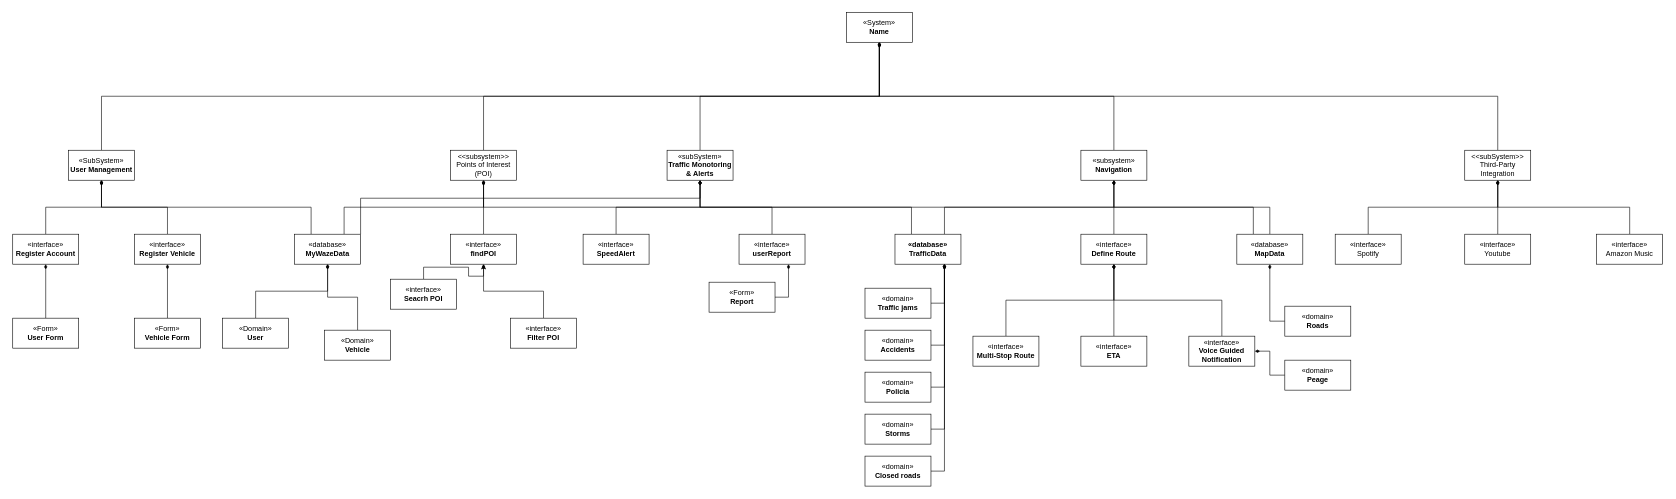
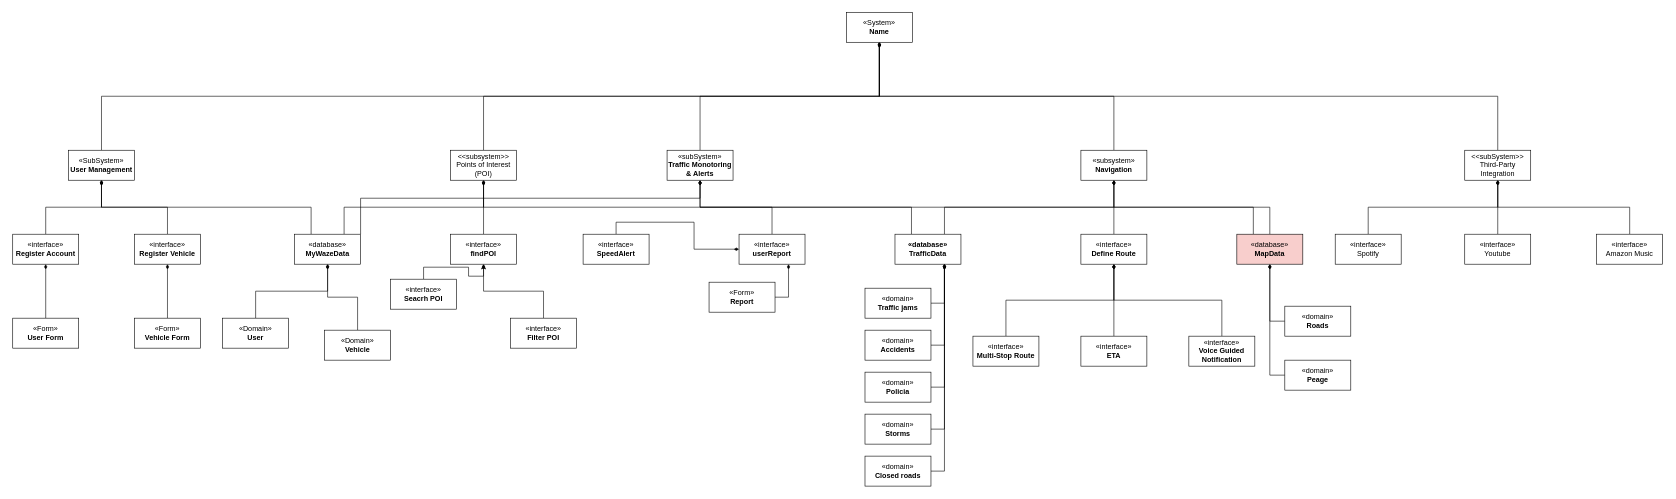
  <mxCell id="0" />
  <mxCell id="1" parent="0" />
  <mxCell id="2" value="«System»&lt;br&gt;&lt;b&gt;Name&lt;/b&gt;" style="html=1;whiteSpace=wrap;" parent="1" vertex="1"><mxGeometry x="1410" y="20" width="110" height="50" as="geometry" /></mxCell>
  <mxCell id="3" style="edgeStyle=orthogonalEdgeStyle;rounded=0;orthogonalLoop=1;jettySize=auto;html=1;exitX=0.5;exitY=0;exitDx=0;exitDy=0;entryX=0.5;entryY=1;entryDx=0;entryDy=0;endArrow=diamondThin;endFill=1;" parent="1" source="4" target="2" edge="1"><mxGeometry relative="1" as="geometry" /></mxCell>
  <mxCell id="4" value="«SubSystem»&lt;br&gt;&lt;b&gt;User Management&lt;/b&gt;" style="html=1;whiteSpace=wrap;" parent="1" vertex="1"><mxGeometry x="113" y="250" width="110" height="50" as="geometry" /></mxCell>
  <mxCell id="5" style="edgeStyle=orthogonalEdgeStyle;rounded=0;orthogonalLoop=1;jettySize=auto;html=1;exitX=0.5;exitY=0;exitDx=0;exitDy=0;entryX=0.5;entryY=1;entryDx=0;entryDy=0;endArrow=diamondThin;endFill=1;" parent="1" source="6" target="4" edge="1"><mxGeometry relative="1" as="geometry" /></mxCell>
  <mxCell id="6" value="«interface»&lt;br&gt;&lt;b&gt;Register Account&lt;/b&gt;" style="html=1;whiteSpace=wrap;" parent="1" vertex="1"><mxGeometry x="20" y="390" width="110" height="50" as="geometry" /></mxCell>
  <mxCell id="7" style="edgeStyle=orthogonalEdgeStyle;rounded=0;orthogonalLoop=1;jettySize=auto;html=1;exitX=0.5;exitY=0;exitDx=0;exitDy=0;entryX=0.5;entryY=1;entryDx=0;entryDy=0;endArrow=diamondThin;endFill=1;" parent="1" source="8" target="4" edge="1"><mxGeometry relative="1" as="geometry" /></mxCell>
  <mxCell id="8" value="«interface»&lt;br&gt;&lt;b&gt;Register Vehicle&lt;/b&gt;" style="html=1;whiteSpace=wrap;" parent="1" vertex="1"><mxGeometry x="223" y="390" width="110" height="50" as="geometry" /></mxCell>
  <mxCell id="9" style="edgeStyle=orthogonalEdgeStyle;rounded=0;orthogonalLoop=1;jettySize=auto;html=1;exitX=0.25;exitY=0;exitDx=0;exitDy=0;entryX=0.5;entryY=1;entryDx=0;entryDy=0;endArrow=diamondThin;endFill=1;" parent="1" source="12" target="4" edge="1"><mxGeometry relative="1" as="geometry" /></mxCell>
  <mxCell id="10" style="edgeStyle=orthogonalEdgeStyle;rounded=0;orthogonalLoop=1;jettySize=auto;html=1;exitX=0.75;exitY=0;exitDx=0;exitDy=0;entryX=0.5;entryY=1;entryDx=0;entryDy=0;endArrow=diamondThin;endFill=1;" parent="1" source="12" target="33" edge="1"><mxGeometry relative="1" as="geometry" /></mxCell>
  <mxCell id="11" style="edgeStyle=orthogonalEdgeStyle;rounded=0;orthogonalLoop=1;jettySize=auto;html=1;exitX=1;exitY=0;exitDx=0;exitDy=0;entryX=0.5;entryY=1;entryDx=0;entryDy=0;endArrow=diamondThin;endFill=1;" edge="1" parent="1" source="12" target="18"><mxGeometry relative="1" as="geometry"><Array as="points"><mxPoint x="600" y="330" /><mxPoint x="1166" y="330" /></Array></mxGeometry></mxCell>
  <mxCell id="12" value="«database»&lt;br&gt;&lt;b&gt;MyWazeData&lt;/b&gt;" style="html=1;whiteSpace=wrap;" parent="1" vertex="1"><mxGeometry x="490" y="390" width="110" height="50" as="geometry" /></mxCell>
- <mxCell id="13" style="edgeStyle=orthogonalEdgeStyle;rounded=0;orthogonalLoop=1;jettySize=auto;html=1;exitX=0.5;exitY=0;exitDx=0;exitDy=0;entryX=0.5;entryY=1;entryDx=0;entryDy=0;endArrow=diamondThin;endFill=1;" parent="1" source="14" target="18" edge="1"><mxGeometry relative="1" as="geometry" /></mxCell>
+ <mxCell id="13" style="edgeStyle=orthogonalEdgeStyle;rounded=0;orthogonalLoop=1;jettySize=auto;html=1;exitX=0.5;exitY=0;exitDx=0;exitDy=0;endArrow=diamondThin;endFill=1;" parent="1" source="14" target="16" edge="1"><mxGeometry relative="1" as="geometry" /></mxCell>
  <mxCell id="14" value="«interface»&lt;br&gt;&lt;b&gt;SpeedAlert&lt;/b&gt;" style="html=1;whiteSpace=wrap;" parent="1" vertex="1"><mxGeometry x="971" y="390" width="110" height="50" as="geometry" /></mxCell>
  <mxCell id="15" style="edgeStyle=orthogonalEdgeStyle;rounded=0;orthogonalLoop=1;jettySize=auto;html=1;exitX=0.5;exitY=0;exitDx=0;exitDy=0;entryX=0.5;entryY=1;entryDx=0;entryDy=0;endArrow=diamondThin;endFill=1;" parent="1" source="16" target="18" edge="1"><mxGeometry relative="1" as="geometry" /></mxCell>
  <mxCell id="16" value="«interface»&lt;br&gt;&lt;b&gt;userReport&lt;/b&gt;" style="html=1;whiteSpace=wrap;" parent="1" vertex="1"><mxGeometry x="1231" y="390" width="110" height="50" as="geometry" /></mxCell>
  <mxCell id="17" style="edgeStyle=orthogonalEdgeStyle;rounded=0;orthogonalLoop=1;jettySize=auto;html=1;exitX=0.5;exitY=0;exitDx=0;exitDy=0;entryX=0.5;entryY=1;entryDx=0;entryDy=0;endArrow=diamondThin;endFill=1;" parent="1" source="18" target="2" edge="1"><mxGeometry relative="1" as="geometry" /></mxCell>
  <mxCell id="18" value="«subSystem»&lt;br&gt;&lt;b&gt;Traffic Monotoring &amp;amp; Alerts&lt;/b&gt;" style="html=1;whiteSpace=wrap;" parent="1" vertex="1"><mxGeometry x="1111" y="250" width="110" height="50" as="geometry" /></mxCell>
  <mxCell id="19" style="edgeStyle=orthogonalEdgeStyle;rounded=0;orthogonalLoop=1;jettySize=auto;html=1;exitX=0.25;exitY=0;exitDx=0;exitDy=0;entryX=0.5;entryY=1;entryDx=0;entryDy=0;endArrow=diamondThin;endFill=1;" parent="1" source="21" target="18" edge="1"><mxGeometry relative="1" as="geometry" /></mxCell>
  <mxCell id="20" style="edgeStyle=orthogonalEdgeStyle;rounded=0;orthogonalLoop=1;jettySize=auto;html=1;exitX=0.75;exitY=0;exitDx=0;exitDy=0;entryX=0.5;entryY=1;entryDx=0;entryDy=0;endArrow=diamondThin;endFill=1;" parent="1" source="21" target="23" edge="1"><mxGeometry relative="1" as="geometry" /></mxCell>
  <mxCell id="21" value="«database»&lt;br&gt;&lt;span&gt;TrafficData&lt;/span&gt;" style="html=1;whiteSpace=wrap;fontStyle=1" parent="1" vertex="1"><mxGeometry x="1491" y="390" width="110" height="50" as="geometry" /></mxCell>
  <mxCell id="22" style="edgeStyle=orthogonalEdgeStyle;rounded=0;orthogonalLoop=1;jettySize=auto;html=1;exitX=0.5;exitY=0;exitDx=0;exitDy=0;entryX=0.5;entryY=1;entryDx=0;entryDy=0;endArrow=diamondThin;endFill=1;" parent="1" source="23" target="2" edge="1"><mxGeometry relative="1" as="geometry" /></mxCell>
  <mxCell id="23" value="«subsystem»&lt;br&gt;&lt;b&gt;Navigation&lt;/b&gt;" style="html=1;whiteSpace=wrap;" parent="1" vertex="1"><mxGeometry x="1801" y="250" width="110" height="50" as="geometry" /></mxCell>
  <mxCell id="24" style="edgeStyle=orthogonalEdgeStyle;rounded=0;orthogonalLoop=1;jettySize=auto;html=1;exitX=0.5;exitY=0;exitDx=0;exitDy=0;entryX=0.5;entryY=1;entryDx=0;entryDy=0;endArrow=diamondThin;endFill=1;" parent="1" source="25" target="23" edge="1"><mxGeometry relative="1" as="geometry" /></mxCell>
  <mxCell id="25" value="«interface»&lt;br&gt;&lt;b&gt;Define Route&lt;/b&gt;" style="html=1;whiteSpace=wrap;" parent="1" vertex="1"><mxGeometry x="1801" y="390" width="110" height="50" as="geometry" /></mxCell>
  <mxCell id="26" style="edgeStyle=orthogonalEdgeStyle;rounded=0;orthogonalLoop=1;jettySize=auto;html=1;exitX=0.5;exitY=0;exitDx=0;exitDy=0;entryX=0.5;entryY=1;entryDx=0;entryDy=0;endArrow=diamondThin;endFill=1;" parent="1" source="27" target="25" edge="1"><mxGeometry relative="1" as="geometry" /></mxCell>
  <mxCell id="27" value="«interface»&lt;br&gt;&lt;b&gt;Multi-Stop Route&lt;/b&gt;" style="html=1;whiteSpace=wrap;" parent="1" vertex="1"><mxGeometry x="1621" y="560" width="110" height="50" as="geometry" /></mxCell>
  <mxCell id="28" style="edgeStyle=orthogonalEdgeStyle;rounded=0;orthogonalLoop=1;jettySize=auto;html=1;exitX=0.5;exitY=0;exitDx=0;exitDy=0;entryX=0.5;entryY=1;entryDx=0;entryDy=0;endArrow=diamondThin;endFill=1;" parent="1" source="29" target="25" edge="1"><mxGeometry relative="1" as="geometry" /></mxCell>
  <mxCell id="29" value="«interface»&lt;br&gt;&lt;b&gt;ETA&lt;/b&gt;" style="html=1;whiteSpace=wrap;" parent="1" vertex="1"><mxGeometry x="1801" y="560" width="110" height="50" as="geometry" /></mxCell>
  <mxCell id="30" style="edgeStyle=orthogonalEdgeStyle;rounded=0;orthogonalLoop=1;jettySize=auto;html=1;exitX=0.5;exitY=0;exitDx=0;exitDy=0;entryX=0.5;entryY=1;entryDx=0;entryDy=0;endArrow=diamondThin;endFill=1;" parent="1" source="31" target="25" edge="1"><mxGeometry relative="1" as="geometry" /></mxCell>
  <mxCell id="31" value="«interface»&lt;br&gt;&lt;b&gt;Voice Guided Notification&lt;/b&gt;" style="html=1;whiteSpace=wrap;" parent="1" vertex="1"><mxGeometry x="1981" y="560" width="110" height="50" as="geometry" /></mxCell>
  <mxCell id="32" style="edgeStyle=orthogonalEdgeStyle;rounded=0;orthogonalLoop=1;jettySize=auto;html=1;exitX=0.5;exitY=0;exitDx=0;exitDy=0;entryX=0.5;entryY=1;entryDx=0;entryDy=0;endArrow=diamondThin;endFill=1;" parent="1" source="33" target="2" edge="1"><mxGeometry relative="1" as="geometry" /></mxCell>
  <mxCell id="33" value="&lt;div&gt;&amp;lt;&amp;lt;subsystem&amp;gt;&amp;gt;&lt;/div&gt;Points of Interest (POI)" style="html=1;whiteSpace=wrap;" parent="1" vertex="1"><mxGeometry x="750" y="250" width="110" height="50" as="geometry" /></mxCell>
  <mxCell id="34" style="edgeStyle=orthogonalEdgeStyle;rounded=0;orthogonalLoop=1;jettySize=auto;html=1;exitX=0.5;exitY=0;exitDx=0;exitDy=0;entryX=0.5;entryY=1;entryDx=0;entryDy=0;endArrow=diamondThin;endFill=1;" parent="1" source="35" target="33" edge="1"><mxGeometry relative="1" as="geometry" /></mxCell>
  <mxCell id="35" value="«interface»&lt;br&gt;&lt;b&gt;findPOI&lt;/b&gt;" style="html=1;whiteSpace=wrap;" parent="1" vertex="1"><mxGeometry x="750" y="390" width="110" height="50" as="geometry" /></mxCell>
  <mxCell id="36" style="edgeStyle=orthogonalEdgeStyle;rounded=0;orthogonalLoop=1;jettySize=auto;html=1;exitX=0.5;exitY=0;exitDx=0;exitDy=0;entryX=0.5;entryY=1;entryDx=0;entryDy=0;endArrow=diamondThin;endFill=1;" parent="1" source="37" target="2" edge="1"><mxGeometry relative="1" as="geometry" /></mxCell>
  <mxCell id="37" value="&lt;div&gt;&amp;lt;&amp;lt;subSystem&amp;gt;&amp;gt;&lt;/div&gt;Third-Party Integration" style="html=1;whiteSpace=wrap;" parent="1" vertex="1"><mxGeometry x="2441" y="250" width="110" height="50" as="geometry" /></mxCell>
  <mxCell id="38" style="edgeStyle=orthogonalEdgeStyle;rounded=0;orthogonalLoop=1;jettySize=auto;html=1;exitX=0.5;exitY=0;exitDx=0;exitDy=0;entryX=0.5;entryY=1;entryDx=0;entryDy=0;endArrow=diamondThin;endFill=1;" parent="1" source="39" target="37" edge="1"><mxGeometry relative="1" as="geometry" /></mxCell>
  <mxCell id="39" value="«interface»&lt;br&gt;Spotify" style="html=1;whiteSpace=wrap;" parent="1" vertex="1"><mxGeometry x="2225" y="390" width="110" height="50" as="geometry" /></mxCell>
  <mxCell id="40" style="edgeStyle=orthogonalEdgeStyle;rounded=0;orthogonalLoop=1;jettySize=auto;html=1;exitX=0.5;exitY=0;exitDx=0;exitDy=0;entryX=0.5;entryY=1;entryDx=0;entryDy=0;endArrow=diamondThin;endFill=1;" parent="1" source="41" target="37" edge="1"><mxGeometry relative="1" as="geometry" /></mxCell>
  <mxCell id="41" value="«interface»&lt;br&gt;Youtube" style="html=1;whiteSpace=wrap;" parent="1" vertex="1"><mxGeometry x="2441" y="390" width="110" height="50" as="geometry" /></mxCell>
  <mxCell id="42" style="edgeStyle=orthogonalEdgeStyle;rounded=0;orthogonalLoop=1;jettySize=auto;html=1;exitX=0.5;exitY=0;exitDx=0;exitDy=0;entryX=0.5;entryY=1;entryDx=0;entryDy=0;endArrow=diamondThin;endFill=1;" parent="1" source="43" target="37" edge="1"><mxGeometry relative="1" as="geometry" /></mxCell>
  <mxCell id="43" value="«interface»&lt;br&gt;Amazon Music" style="html=1;whiteSpace=wrap;" parent="1" vertex="1"><mxGeometry x="2661" y="390" width="110" height="50" as="geometry" /></mxCell>
  <mxCell id="44" style="edgeStyle=orthogonalEdgeStyle;rounded=0;orthogonalLoop=1;jettySize=auto;html=1;exitX=0.5;exitY=0;exitDx=0;exitDy=0;entryX=0.5;entryY=1;entryDx=0;entryDy=0;endArrow=diamondThin;endFill=1;" parent="1" source="46" target="23" edge="1"><mxGeometry relative="1" as="geometry" /></mxCell>
  <mxCell id="45" style="edgeStyle=orthogonalEdgeStyle;rounded=0;orthogonalLoop=1;jettySize=auto;html=1;exitX=0.25;exitY=0;exitDx=0;exitDy=0;entryX=0.5;entryY=1;entryDx=0;entryDy=0;endArrow=diamondThin;endFill=1;" edge="1" parent="1" source="46" target="33"><mxGeometry relative="1" as="geometry" /></mxCell>
- <mxCell id="46" value="«database»&lt;br&gt;&lt;b&gt;MapData&lt;/b&gt;" style="html=1;whiteSpace=wrap;" parent="1" vertex="1"><mxGeometry x="2061" y="390" width="110" height="50" as="geometry" /></mxCell>
+ <mxCell id="46" value="«database»&lt;br&gt;&lt;b&gt;MapData&lt;/b&gt;" style="html=1;whiteSpace=wrap;fillColor=#f8cecc;" parent="1" vertex="1"><mxGeometry x="2061" y="390" width="110" height="50" as="geometry" /></mxCell>
  <mxCell id="47" style="edgeStyle=orthogonalEdgeStyle;rounded=0;orthogonalLoop=1;jettySize=auto;html=1;exitX=0.5;exitY=0;exitDx=0;exitDy=0;entryX=0.5;entryY=1;entryDx=0;entryDy=0;endArrow=diamondThin;endFill=1;" parent="1" source="48" target="12" edge="1"><mxGeometry relative="1" as="geometry" /></mxCell>
  <mxCell id="48" value="«Domain»&lt;br&gt;&lt;b&gt;User&lt;/b&gt;" style="html=1;whiteSpace=wrap;" parent="1" vertex="1"><mxGeometry x="370" y="530" width="110" height="50" as="geometry" /></mxCell>
  <mxCell id="49" style="edgeStyle=orthogonalEdgeStyle;rounded=0;orthogonalLoop=1;jettySize=auto;html=1;exitX=0.5;exitY=0;exitDx=0;exitDy=0;entryX=0.5;entryY=1;entryDx=0;entryDy=0;endArrow=diamondThin;endFill=1;" parent="1" source="50" target="12" edge="1"><mxGeometry relative="1" as="geometry" /></mxCell>
  <mxCell id="50" value="«Domain»&lt;br&gt;&lt;b&gt;Vehicle&lt;/b&gt;" style="html=1;whiteSpace=wrap;" parent="1" vertex="1"><mxGeometry x="540" y="550" width="110" height="50" as="geometry" /></mxCell>
  <mxCell id="51" style="edgeStyle=orthogonalEdgeStyle;rounded=0;orthogonalLoop=1;jettySize=auto;html=1;exitX=0;exitY=0.5;exitDx=0;exitDy=0;entryX=0.5;entryY=1;entryDx=0;entryDy=0;endArrow=diamondThin;endFill=1;" parent="1" source="52" target="46" edge="1"><mxGeometry relative="1" as="geometry" /></mxCell>
  <mxCell id="52" value="«domain»&lt;br&gt;&lt;b&gt;Roads&lt;/b&gt;" style="html=1;whiteSpace=wrap;" parent="1" vertex="1"><mxGeometry x="2141" y="510" width="110" height="50" as="geometry" /></mxCell>
- <mxCell id="53" style="edgeStyle=orthogonalEdgeStyle;rounded=0;orthogonalLoop=1;jettySize=auto;html=1;exitX=0;exitY=0.5;exitDx=0;exitDy=0;endArrow=diamondThin;endFill=1;" parent="1" source="54" target="31" edge="1"><mxGeometry relative="1" as="geometry" /></mxCell>
+ <mxCell id="53" style="edgeStyle=orthogonalEdgeStyle;rounded=0;orthogonalLoop=1;jettySize=auto;html=1;exitX=0;exitY=0.5;exitDx=0;exitDy=0;entryX=0.5;entryY=1;entryDx=0;entryDy=0;endArrow=diamondThin;endFill=1;" parent="1" source="54" target="46" edge="1"><mxGeometry relative="1" as="geometry" /></mxCell>
  <mxCell id="54" value="«domain»&lt;br&gt;&lt;b&gt;Peage&lt;/b&gt;" style="html=1;whiteSpace=wrap;" parent="1" vertex="1"><mxGeometry x="2141" y="600" width="110" height="50" as="geometry" /></mxCell>
  <mxCell id="55" style="edgeStyle=orthogonalEdgeStyle;rounded=0;orthogonalLoop=1;jettySize=auto;html=1;exitX=1;exitY=0.5;exitDx=0;exitDy=0;entryX=0.75;entryY=1;entryDx=0;entryDy=0;endArrow=diamondThin;endFill=1;" parent="1" source="56" target="21" edge="1"><mxGeometry relative="1" as="geometry" /></mxCell>
  <mxCell id="56" value="«domain»&lt;br&gt;&lt;b&gt;Traffic jams&lt;/b&gt;" style="html=1;whiteSpace=wrap;" parent="1" vertex="1"><mxGeometry x="1441" y="480" width="110" height="50" as="geometry" /></mxCell>
  <mxCell id="57" style="edgeStyle=orthogonalEdgeStyle;rounded=0;orthogonalLoop=1;jettySize=auto;html=1;exitX=1;exitY=0.5;exitDx=0;exitDy=0;entryX=0.75;entryY=1;entryDx=0;entryDy=0;endArrow=diamondThin;endFill=1;" parent="1" source="58" target="21" edge="1"><mxGeometry relative="1" as="geometry" /></mxCell>
  <mxCell id="58" value="«domain»&lt;br&gt;&lt;b&gt;Accidents&lt;/b&gt;" style="html=1;whiteSpace=wrap;" parent="1" vertex="1"><mxGeometry x="1441" y="550" width="110" height="50" as="geometry" /></mxCell>
  <mxCell id="59" style="edgeStyle=orthogonalEdgeStyle;rounded=0;orthogonalLoop=1;jettySize=auto;html=1;exitX=1;exitY=0.5;exitDx=0;exitDy=0;entryX=0.75;entryY=1;entryDx=0;entryDy=0;endArrow=diamondThin;endFill=1;" parent="1" source="60" target="21" edge="1"><mxGeometry relative="1" as="geometry" /></mxCell>
  <mxCell id="60" value="«domain»&lt;br&gt;&lt;b&gt;Policia&lt;/b&gt;" style="html=1;whiteSpace=wrap;" parent="1" vertex="1"><mxGeometry x="1441" y="620" width="110" height="50" as="geometry" /></mxCell>
  <mxCell id="61" style="edgeStyle=orthogonalEdgeStyle;rounded=0;orthogonalLoop=1;jettySize=auto;html=1;exitX=1;exitY=0.5;exitDx=0;exitDy=0;entryX=0.75;entryY=1;entryDx=0;entryDy=0;endArrow=diamondThin;endFill=1;" parent="1" source="62" target="21" edge="1"><mxGeometry relative="1" as="geometry" /></mxCell>
  <mxCell id="62" value="«domain»&lt;br&gt;&lt;b&gt;Closed roads&lt;/b&gt;" style="html=1;whiteSpace=wrap;" parent="1" vertex="1"><mxGeometry x="1441" y="760" width="110" height="50" as="geometry" /></mxCell>
  <mxCell id="63" style="edgeStyle=orthogonalEdgeStyle;rounded=0;orthogonalLoop=1;jettySize=auto;html=1;exitX=1;exitY=0.5;exitDx=0;exitDy=0;entryX=0.75;entryY=1;entryDx=0;entryDy=0;endArrow=diamondThin;endFill=1;" parent="1" source="64" target="21" edge="1"><mxGeometry relative="1" as="geometry" /></mxCell>
  <mxCell id="64" value="«domain»&lt;br&gt;&lt;b&gt;Storms&lt;/b&gt;" style="html=1;whiteSpace=wrap;" parent="1" vertex="1"><mxGeometry x="1441" y="690" width="110" height="50" as="geometry" /></mxCell>
  <mxCell id="65" style="edgeStyle=orthogonalEdgeStyle;rounded=0;orthogonalLoop=1;jettySize=auto;html=1;exitX=1;exitY=0.5;exitDx=0;exitDy=0;entryX=0.75;entryY=1;entryDx=0;entryDy=0;endArrow=diamondThin;endFill=1;" parent="1" source="66" target="16" edge="1"><mxGeometry relative="1" as="geometry" /></mxCell>
  <mxCell id="66" value="«Form»&lt;br&gt;&lt;b&gt;Report&lt;/b&gt;" style="html=1;whiteSpace=wrap;" parent="1" vertex="1"><mxGeometry x="1181" y="470" width="110" height="50" as="geometry" /></mxCell>
  <mxCell id="67" style="edgeStyle=orthogonalEdgeStyle;rounded=0;orthogonalLoop=1;jettySize=auto;html=1;exitX=0.5;exitY=0;exitDx=0;exitDy=0;entryX=0.5;entryY=1;entryDx=0;entryDy=0;endArrow=diamondThin;endFill=1;" parent="1" source="68" target="35" edge="1"><mxGeometry relative="1" as="geometry" /></mxCell>
  <mxCell id="68" value="«interface»&lt;br&gt;&lt;b&gt;Seacrh POI&lt;/b&gt;" style="html=1;whiteSpace=wrap;" parent="1" vertex="1"><mxGeometry x="650" y="465" width="110" height="50" as="geometry" /></mxCell>
  <mxCell id="69" style="edgeStyle=orthogonalEdgeStyle;rounded=0;orthogonalLoop=1;jettySize=auto;html=1;exitX=0.5;exitY=0;exitDx=0;exitDy=0;entryX=0.5;entryY=1;entryDx=0;entryDy=0;" parent="1" source="70" target="35" edge="1"><mxGeometry relative="1" as="geometry" /></mxCell>
  <mxCell id="70" value="«interface»&lt;br&gt;&lt;b&gt;Filter POI&lt;/b&gt;" style="html=1;whiteSpace=wrap;" parent="1" vertex="1"><mxGeometry x="850" y="530" width="110" height="50" as="geometry" /></mxCell>
  <mxCell id="71" style="edgeStyle=orthogonalEdgeStyle;rounded=0;orthogonalLoop=1;jettySize=auto;html=1;exitX=0.5;exitY=0;exitDx=0;exitDy=0;entryX=0.5;entryY=1;entryDx=0;entryDy=0;endArrow=diamondThin;endFill=1;" parent="1" source="72" target="6" edge="1"><mxGeometry relative="1" as="geometry" /></mxCell>
  <mxCell id="72" value="«Form»&lt;br&gt;&lt;b&gt;User Form&lt;/b&gt;" style="html=1;whiteSpace=wrap;" parent="1" vertex="1"><mxGeometry x="20" y="530" width="110" height="50" as="geometry" /></mxCell>
  <mxCell id="73" style="edgeStyle=orthogonalEdgeStyle;rounded=0;orthogonalLoop=1;jettySize=auto;html=1;exitX=0.5;exitY=0;exitDx=0;exitDy=0;entryX=0.5;entryY=1;entryDx=0;entryDy=0;endArrow=diamondThin;endFill=1;" parent="1" source="74" target="8" edge="1"><mxGeometry relative="1" as="geometry" /></mxCell>
  <mxCell id="74" value="«Form»&lt;br&gt;&lt;b&gt;Vehicle Form&lt;/b&gt;" style="html=1;whiteSpace=wrap;" parent="1" vertex="1"><mxGeometry x="223" y="530" width="110" height="50" as="geometry" /></mxCell>
